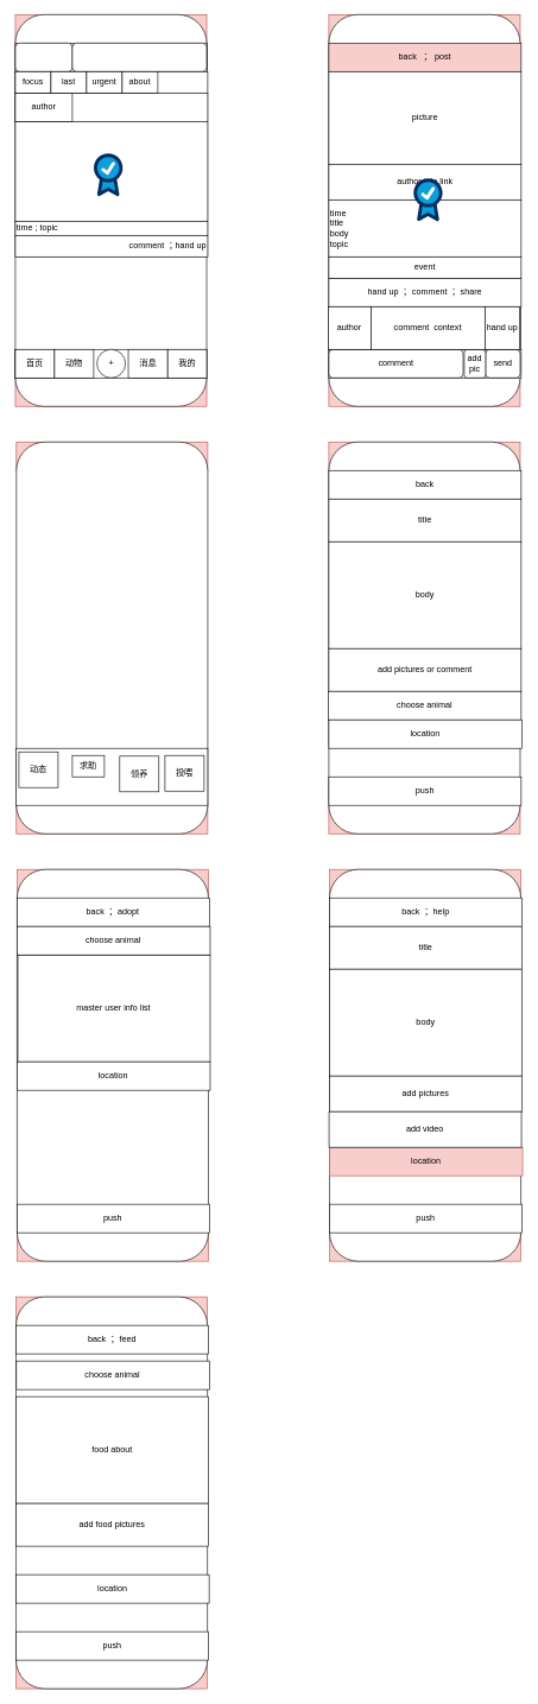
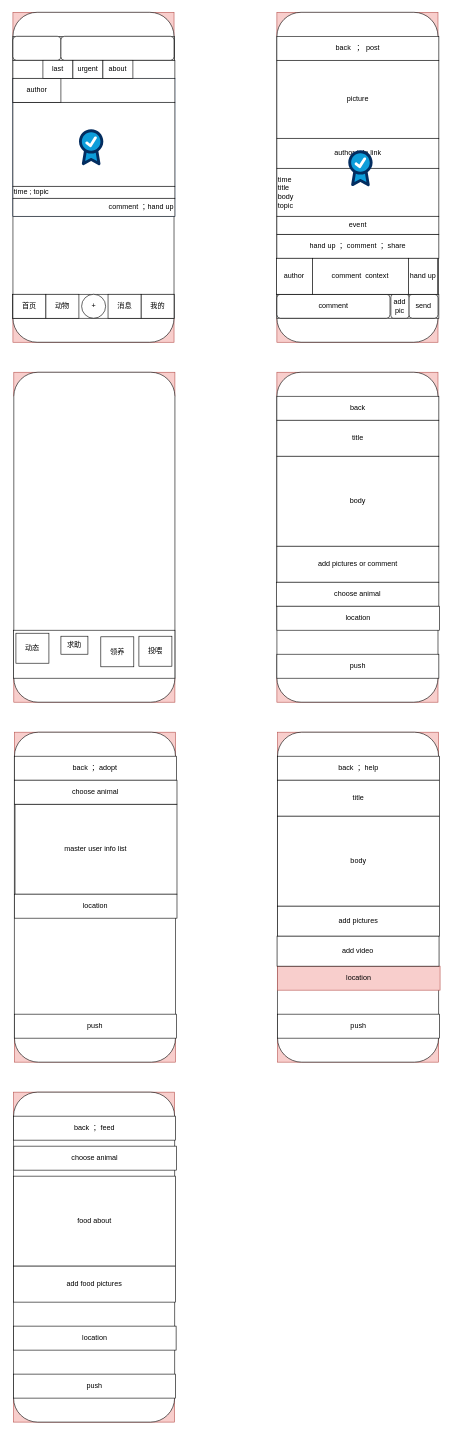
  <mxCell id="0" />
  <mxCell id="1" parent="0" />
  <mxCell id="2" value="" style="rounded=0;whiteSpace=wrap;html=1;fillColor=#f8cecc;strokeColor=#b85450;" parent="1" vertex="1"><mxGeometry x="21" y="530" width="268.53" height="40" as="geometry" /></mxCell>
  <mxCell id="3" value="" style="rounded=0;whiteSpace=wrap;html=1;fillColor=#f8cecc;strokeColor=#b85450;" parent="1" vertex="1"><mxGeometry x="21" y="20" width="268.53" height="40" as="geometry" /></mxCell>
  <mxCell id="4" value="" style="rounded=1;whiteSpace=wrap;html=1;aspect=fixed;" parent="1" vertex="1"><mxGeometry x="21" y="20" width="268.53" height="550" as="geometry" /></mxCell>
  <mxCell id="5" value="" style="rounded=0;whiteSpace=wrap;html=1;" parent="1" vertex="1"><mxGeometry x="21" y="60" width="269" height="40" as="geometry" /></mxCell>
  <mxCell id="6" value="" style="rounded=0;whiteSpace=wrap;html=1;" parent="1" vertex="1"><mxGeometry x="20.53" y="490" width="269" height="40" as="geometry" /></mxCell>
  <mxCell id="7" value="首页" style="rounded=0;whiteSpace=wrap;html=1;aspect=fixed;" parent="1" vertex="1"><mxGeometry x="21" y="490" width="55" height="40" as="geometry" /></mxCell>
  <mxCell id="8" value="动物" style="rounded=0;whiteSpace=wrap;html=1;aspect=fixed;" parent="1" vertex="1"><mxGeometry x="76" y="490" width="55" height="40" as="geometry" /></mxCell>
  <mxCell id="9" value="我的" style="rounded=0;whiteSpace=wrap;html=1;aspect=fixed;" parent="1" vertex="1"><mxGeometry x="234.53" y="490" width="55" height="40" as="geometry" /></mxCell>
  <mxCell id="10" value="消息" style="rounded=0;whiteSpace=wrap;html=1;aspect=fixed;" parent="1" vertex="1"><mxGeometry x="179.53" y="490" width="55" height="40" as="geometry" /></mxCell>
  <mxCell id="11" value="+" style="ellipse;whiteSpace=wrap;html=1;aspect=fixed;" parent="1" vertex="1"><mxGeometry x="135.5" y="490" width="40" height="40" as="geometry" /></mxCell>
  <mxCell id="12" value="" style="rounded=1;whiteSpace=wrap;html=1;aspect=fixed;" parent="1" vertex="1"><mxGeometry x="21" y="60" width="80" height="40" as="geometry" /></mxCell>
  <mxCell id="13" value="" style="rounded=1;whiteSpace=wrap;html=1;" parent="1" vertex="1"><mxGeometry x="101" y="60" width="188.53" height="40" as="geometry" /></mxCell>
  <mxCell id="14" value="" style="rounded=0;whiteSpace=wrap;html=1;" parent="1" vertex="1"><mxGeometry x="21" y="100" width="270" height="30" as="geometry" /></mxCell>
  <mxCell id="15" value="" style="rounded=0;whiteSpace=wrap;html=1;fillColor=#dae8fc;strokeColor=#6c8ebf;" parent="1" vertex="1"><mxGeometry x="21" y="130" width="270" height="230" as="geometry" /></mxCell>
  <mxCell id="16" value="" style="rounded=0;whiteSpace=wrap;html=1;" parent="1" vertex="1"><mxGeometry x="21" y="130" width="270" height="40" as="geometry" /></mxCell>
  <mxCell id="17" value="body" style="rounded=0;whiteSpace=wrap;html=1;" parent="1" vertex="1"><mxGeometry x="21" y="170" width="270" height="140" as="geometry" /></mxCell>
  <mxCell id="18" value="time ; topic" style="rounded=0;whiteSpace=wrap;html=1;align=left;" parent="1" vertex="1"><mxGeometry x="21" y="310" width="270" height="20" as="geometry" /></mxCell>
  <mxCell id="19" value="comment ；hand up" style="rounded=0;whiteSpace=wrap;html=1;align=right;" parent="1" vertex="1"><mxGeometry x="21" y="330" width="270" height="30" as="geometry" /></mxCell>
  <mxCell id="20" value="author" style="rounded=0;whiteSpace=wrap;html=1;" parent="1" vertex="1"><mxGeometry x="21" y="130" width="80" height="40" as="geometry" /></mxCell>
  <mxCell id="21" value="" style="rounded=0;whiteSpace=wrap;html=1;fillColor=#f8cecc;strokeColor=#b85450;" parent="1" vertex="1"><mxGeometry x="461" y="530" width="268.53" height="40" as="geometry" /></mxCell>
  <mxCell id="22" value="" style="rounded=0;whiteSpace=wrap;html=1;fillColor=#f8cecc;strokeColor=#b85450;" parent="1" vertex="1"><mxGeometry x="461" y="20" width="268.53" height="40" as="geometry" /></mxCell>
  <mxCell id="23" value="" style="rounded=1;whiteSpace=wrap;html=1;aspect=fixed;" parent="1" vertex="1"><mxGeometry x="461" y="20" width="268.53" height="550" as="geometry" /></mxCell>
- <mxCell id="24" value="back&amp;nbsp; ；&amp;nbsp; post" style="rounded=0;whiteSpace=wrap;html=1;fillColor=#f8cecc;" parent="1" vertex="1"><mxGeometry x="461" y="60" width="270" height="40" as="geometry" /></mxCell>
+ <mxCell id="24" value="back&amp;nbsp; ；&amp;nbsp; post" style="rounded=0;whiteSpace=wrap;html=1;" parent="1" vertex="1"><mxGeometry x="461" y="60" width="270" height="40" as="geometry" /></mxCell>
  <mxCell id="25" value="picture" style="rounded=0;whiteSpace=wrap;html=1;" parent="1" vertex="1"><mxGeometry x="461" y="100" width="270" height="130" as="geometry" /></mxCell>
  <mxCell id="26" value="author info link" style="rounded=0;whiteSpace=wrap;html=1;" parent="1" vertex="1"><mxGeometry x="461" y="230" width="270" height="50" as="geometry" /></mxCell>
  <mxCell id="27" value="time&lt;br&gt;title&lt;br&gt;body&lt;br&gt;topic" style="rounded=0;whiteSpace=wrap;html=1;align=left;" parent="1" vertex="1"><mxGeometry x="461" y="280" width="270" height="80" as="geometry" /></mxCell>
  <mxCell id="28" value="hand up ； comment ； share" style="rounded=0;whiteSpace=wrap;html=1;" parent="1" vertex="1"><mxGeometry x="461" y="390" width="270" height="40" as="geometry" /></mxCell>
  <mxCell id="29" value="" style="rounded=0;whiteSpace=wrap;html=1;" parent="1" vertex="1"><mxGeometry x="461" y="490" width="270" height="40" as="geometry" /></mxCell>
  <mxCell id="30" value="comment" style="rounded=1;whiteSpace=wrap;html=1;" parent="1" vertex="1"><mxGeometry x="461" y="490" width="188.53" height="40" as="geometry" /></mxCell>
  <mxCell id="31" value="send" style="rounded=1;whiteSpace=wrap;html=1;" parent="1" vertex="1"><mxGeometry x="681" y="490" width="48.53" height="40" as="geometry" /></mxCell>
  <mxCell id="32" value="add&lt;br&gt;pic" style="rounded=1;whiteSpace=wrap;html=1;" parent="1" vertex="1"><mxGeometry x="651" y="490" width="30" height="40" as="geometry" /></mxCell>
  <mxCell id="33" value="" style="rounded=0;whiteSpace=wrap;html=1;" parent="1" vertex="1"><mxGeometry x="460.26" y="430" width="270" height="60" as="geometry" /></mxCell>
  <mxCell id="34" value="author" style="rounded=0;whiteSpace=wrap;html=1;" parent="1" vertex="1"><mxGeometry x="460.26" y="430" width="60" height="60" as="geometry" /></mxCell>
  <mxCell id="35" value="comment&amp;nbsp; context" style="rounded=0;whiteSpace=wrap;html=1;" parent="1" vertex="1"><mxGeometry x="520.26" y="430" width="160" height="60" as="geometry" /></mxCell>
  <mxCell id="36" value="hand up" style="rounded=0;whiteSpace=wrap;html=1;" parent="1" vertex="1"><mxGeometry x="680.26" y="430" width="48.53" height="60" as="geometry" /></mxCell>
- <mxCell id="37" value="focus" style="rounded=0;whiteSpace=wrap;html=1;" parent="1" vertex="1"><mxGeometry x="21" y="100" width="50" height="30" as="geometry" /></mxCell>
  <mxCell id="38" value="last" style="rounded=0;whiteSpace=wrap;html=1;" parent="1" vertex="1"><mxGeometry x="71" y="100" width="50" height="30" as="geometry" /></mxCell>
  <mxCell id="39" value="urgent" style="rounded=0;whiteSpace=wrap;html=1;" parent="1" vertex="1"><mxGeometry x="121" y="100" width="50" height="30" as="geometry" /></mxCell>
  <mxCell id="40" value="about" style="rounded=0;whiteSpace=wrap;html=1;" parent="1" vertex="1"><mxGeometry x="171" y="100" width="50" height="30" as="geometry" /></mxCell>
  <mxCell id="41" value="event" style="rounded=0;whiteSpace=wrap;html=1;" parent="1" vertex="1"><mxGeometry x="461" y="360" width="270" height="30" as="geometry" /></mxCell>
  <mxCell id="42" value="" style="rounded=0;whiteSpace=wrap;html=1;fillColor=#f8cecc;strokeColor=#b85450;" parent="1" vertex="1"><mxGeometry x="22.47" y="1130" width="268.53" height="40" as="geometry" /></mxCell>
  <mxCell id="43" value="" style="rounded=0;whiteSpace=wrap;html=1;fillColor=#f8cecc;strokeColor=#b85450;" parent="1" vertex="1"><mxGeometry x="22.47" y="620" width="268.53" height="40" as="geometry" /></mxCell>
  <mxCell id="44" value="" style="rounded=1;whiteSpace=wrap;html=1;aspect=fixed;" parent="1" vertex="1"><mxGeometry x="22.47" y="620" width="268.53" height="550" as="geometry" /></mxCell>
  <mxCell id="45" value="" style="rounded=0;whiteSpace=wrap;html=1;" parent="1" vertex="1"><mxGeometry x="22" y="1050" width="269" height="80" as="geometry" /></mxCell>
  <mxCell id="46" value="动态" style="rounded=0;whiteSpace=wrap;html=1;" parent="1" vertex="1"><mxGeometry x="26" y="1055" width="55" height="50" as="geometry" /></mxCell>
  <mxCell id="47" value="求助" style="rounded=0;whiteSpace=wrap;html=1;" parent="1" vertex="1"><mxGeometry x="101" y="1060" width="45" height="30" as="geometry" /></mxCell>
  <mxCell id="48" value="领养" style="rounded=0;whiteSpace=wrap;html=1;" parent="1" vertex="1"><mxGeometry x="167.5" y="1061" width="55" height="50" as="geometry" /></mxCell>
  <mxCell id="49" value="投喂" style="rounded=0;whiteSpace=wrap;html=1;" parent="1" vertex="1"><mxGeometry x="231" y="1060" width="55" height="50" as="geometry" /></mxCell>
  <mxCell id="50" value="" style="rounded=0;whiteSpace=wrap;html=1;fillColor=#f8cecc;strokeColor=#b85450;" parent="1" vertex="1"><mxGeometry x="461" y="1130" width="268.53" height="40" as="geometry" /></mxCell>
  <mxCell id="51" value="" style="rounded=0;whiteSpace=wrap;html=1;fillColor=#f8cecc;strokeColor=#b85450;" parent="1" vertex="1"><mxGeometry x="461" y="620" width="268.53" height="40" as="geometry" /></mxCell>
  <mxCell id="52" value="" style="rounded=1;whiteSpace=wrap;html=1;aspect=fixed;" parent="1" vertex="1"><mxGeometry x="461" y="620" width="268.53" height="550" as="geometry" /></mxCell>
  <mxCell id="53" value="back" style="rounded=0;whiteSpace=wrap;html=1;" parent="1" vertex="1"><mxGeometry x="461" y="660" width="270" height="40" as="geometry" /></mxCell>
  <mxCell id="54" value="push" style="rounded=0;whiteSpace=wrap;html=1;" parent="1" vertex="1"><mxGeometry x="461" y="1090" width="270" height="40" as="geometry" /></mxCell>
  <mxCell id="55" value="title" style="rounded=0;whiteSpace=wrap;html=1;" parent="1" vertex="1"><mxGeometry x="461" y="700" width="270" height="60" as="geometry" /></mxCell>
  <mxCell id="56" value="body" style="rounded=0;whiteSpace=wrap;html=1;" parent="1" vertex="1"><mxGeometry x="461" y="760" width="270" height="150" as="geometry" /></mxCell>
  <mxCell id="57" value="add pictures or comment" style="rounded=0;whiteSpace=wrap;html=1;" parent="1" vertex="1"><mxGeometry x="461" y="910" width="270" height="60" as="geometry" /></mxCell>
  <mxCell id="58" value="choose animal" style="rounded=0;whiteSpace=wrap;html=1;" parent="1" vertex="1"><mxGeometry x="460" y="970" width="271" height="40" as="geometry" /></mxCell>
  <mxCell id="59" value="location" style="rounded=0;whiteSpace=wrap;html=1;" parent="1" vertex="1"><mxGeometry x="461" y="1010" width="271" height="40" as="geometry" /></mxCell>
  <mxCell id="60" value="" style="rounded=0;whiteSpace=wrap;html=1;fillColor=#f8cecc;strokeColor=#b85450;" parent="1" vertex="1"><mxGeometry x="462" y="1730" width="268.53" height="40" as="geometry" /></mxCell>
  <mxCell id="61" value="" style="rounded=0;whiteSpace=wrap;html=1;fillColor=#f8cecc;strokeColor=#b85450;" parent="1" vertex="1"><mxGeometry x="462" y="1220" width="268.53" height="40" as="geometry" /></mxCell>
  <mxCell id="62" value="" style="rounded=1;whiteSpace=wrap;html=1;aspect=fixed;" parent="1" vertex="1"><mxGeometry x="462" y="1220" width="268.53" height="550" as="geometry" /></mxCell>
  <mxCell id="63" value="back ； help" style="rounded=0;whiteSpace=wrap;html=1;" parent="1" vertex="1"><mxGeometry x="462" y="1260" width="270" height="40" as="geometry" /></mxCell>
  <mxCell id="64" value="push" style="rounded=0;whiteSpace=wrap;html=1;" parent="1" vertex="1"><mxGeometry x="462" y="1690" width="270" height="40" as="geometry" /></mxCell>
  <mxCell id="65" value="title" style="rounded=0;whiteSpace=wrap;html=1;" parent="1" vertex="1"><mxGeometry x="462" y="1300" width="270" height="60" as="geometry" /></mxCell>
  <mxCell id="66" value="body" style="rounded=0;whiteSpace=wrap;html=1;" parent="1" vertex="1"><mxGeometry x="462" y="1360" width="270" height="150" as="geometry" /></mxCell>
  <mxCell id="67" value="add pictures" style="rounded=0;whiteSpace=wrap;html=1;" parent="1" vertex="1"><mxGeometry x="462" y="1510" width="270" height="50" as="geometry" /></mxCell>
  <mxCell id="68" value="location" style="rounded=0;whiteSpace=wrap;html=1;fillColor=#f8cecc;strokeColor=#b85450;" parent="1" vertex="1"><mxGeometry x="462" y="1610" width="271" height="40" as="geometry" /></mxCell>
  <mxCell id="69" value="" style="rounded=0;whiteSpace=wrap;html=1;fillColor=#f8cecc;strokeColor=#b85450;" parent="1" vertex="1"><mxGeometry x="23.47" y="1730" width="268.53" height="40" as="geometry" /></mxCell>
  <mxCell id="70" value="" style="rounded=0;whiteSpace=wrap;html=1;fillColor=#f8cecc;strokeColor=#b85450;" parent="1" vertex="1"><mxGeometry x="23.47" y="1220" width="268.53" height="40" as="geometry" /></mxCell>
  <mxCell id="71" value="" style="rounded=1;whiteSpace=wrap;html=1;aspect=fixed;" parent="1" vertex="1"><mxGeometry x="23.47" y="1220" width="268.53" height="550" as="geometry" /></mxCell>
  <mxCell id="72" value="back ；&amp;nbsp;adopt" style="rounded=0;whiteSpace=wrap;html=1;" parent="1" vertex="1"><mxGeometry x="23.47" y="1260" width="270" height="40" as="geometry" /></mxCell>
  <mxCell id="73" value="push" style="rounded=0;whiteSpace=wrap;html=1;" parent="1" vertex="1"><mxGeometry x="23.47" y="1690" width="270" height="40" as="geometry" /></mxCell>
  <mxCell id="74" value="master user info list" style="rounded=0;whiteSpace=wrap;html=1;" parent="1" vertex="1"><mxGeometry x="24.47" y="1340" width="270" height="150" as="geometry" /></mxCell>
  <mxCell id="75" value="choose animal" style="rounded=0;whiteSpace=wrap;html=1;" parent="1" vertex="1"><mxGeometry x="23.47" y="1300" width="271" height="40" as="geometry" /></mxCell>
  <mxCell id="76" value="location" style="rounded=0;whiteSpace=wrap;html=1;" parent="1" vertex="1"><mxGeometry x="23.47" y="1490" width="271" height="40" as="geometry" /></mxCell>
  <mxCell id="77" value="" style="rounded=0;whiteSpace=wrap;html=1;fillColor=#f8cecc;strokeColor=#b85450;" parent="1" vertex="1"><mxGeometry x="22" y="2330" width="268.53" height="40" as="geometry" /></mxCell>
  <mxCell id="78" value="" style="rounded=0;whiteSpace=wrap;html=1;fillColor=#f8cecc;strokeColor=#b85450;" parent="1" vertex="1"><mxGeometry x="22" y="1820" width="268.53" height="40" as="geometry" /></mxCell>
  <mxCell id="79" value="" style="rounded=1;whiteSpace=wrap;html=1;aspect=fixed;" parent="1" vertex="1"><mxGeometry x="22" y="1820" width="268.53" height="550" as="geometry" /></mxCell>
  <mxCell id="80" value="back ； feed" style="rounded=0;whiteSpace=wrap;html=1;" parent="1" vertex="1"><mxGeometry x="22" y="1860" width="270" height="40" as="geometry" /></mxCell>
  <mxCell id="81" value="push" style="rounded=0;whiteSpace=wrap;html=1;" parent="1" vertex="1"><mxGeometry x="22" y="2290" width="270" height="40" as="geometry" /></mxCell>
  <mxCell id="82" value="food about" style="rounded=0;whiteSpace=wrap;html=1;" parent="1" vertex="1"><mxGeometry x="22" y="1960" width="270" height="150" as="geometry" /></mxCell>
  <mxCell id="83" value="add food pictures" style="rounded=0;whiteSpace=wrap;html=1;" parent="1" vertex="1"><mxGeometry x="22" y="2110" width="270" height="60" as="geometry" /></mxCell>
  <mxCell id="84" value="choose animal" style="rounded=0;whiteSpace=wrap;html=1;" parent="1" vertex="1"><mxGeometry x="22.47" y="1910" width="271" height="40" as="geometry" /></mxCell>
  <mxCell id="85" value="location" style="rounded=0;whiteSpace=wrap;html=1;" parent="1" vertex="1"><mxGeometry x="22" y="2210" width="271" height="40" as="geometry" /></mxCell>
  <mxCell id="86" value="add video" style="rounded=0;whiteSpace=wrap;html=1;" parent="1" vertex="1"><mxGeometry x="461.27" y="1560" width="270" height="50" as="geometry" /></mxCell>
  <mxCell id="87" value="" style="verticalLabelPosition=bottom;aspect=fixed;html=1;shape=mxgraph.salesforce.success;" vertex="1" parent="1"><mxGeometry x="131" y="215" width="40.8" height="60" as="geometry" /></mxCell>
  <mxCell id="88" value="" style="verticalLabelPosition=bottom;aspect=fixed;html=1;shape=mxgraph.salesforce.success;" vertex="1" parent="1"><mxGeometry x="579.86" y="250" width="40.8" height="60" as="geometry" /></mxCell>
